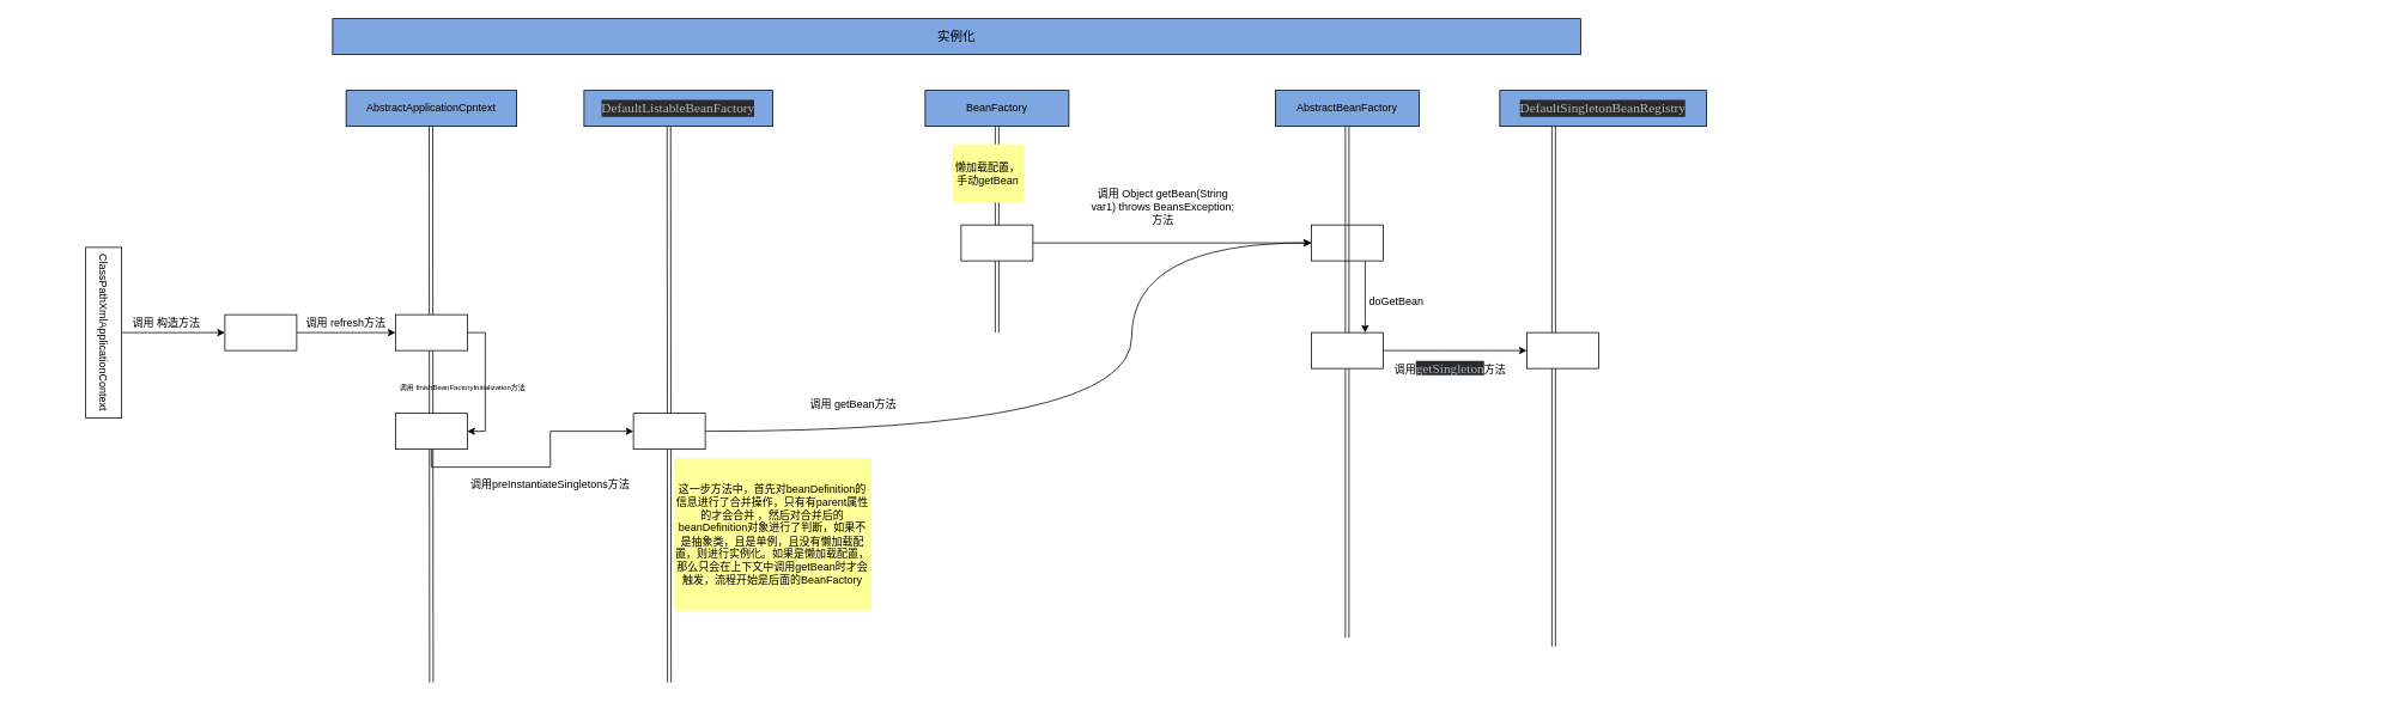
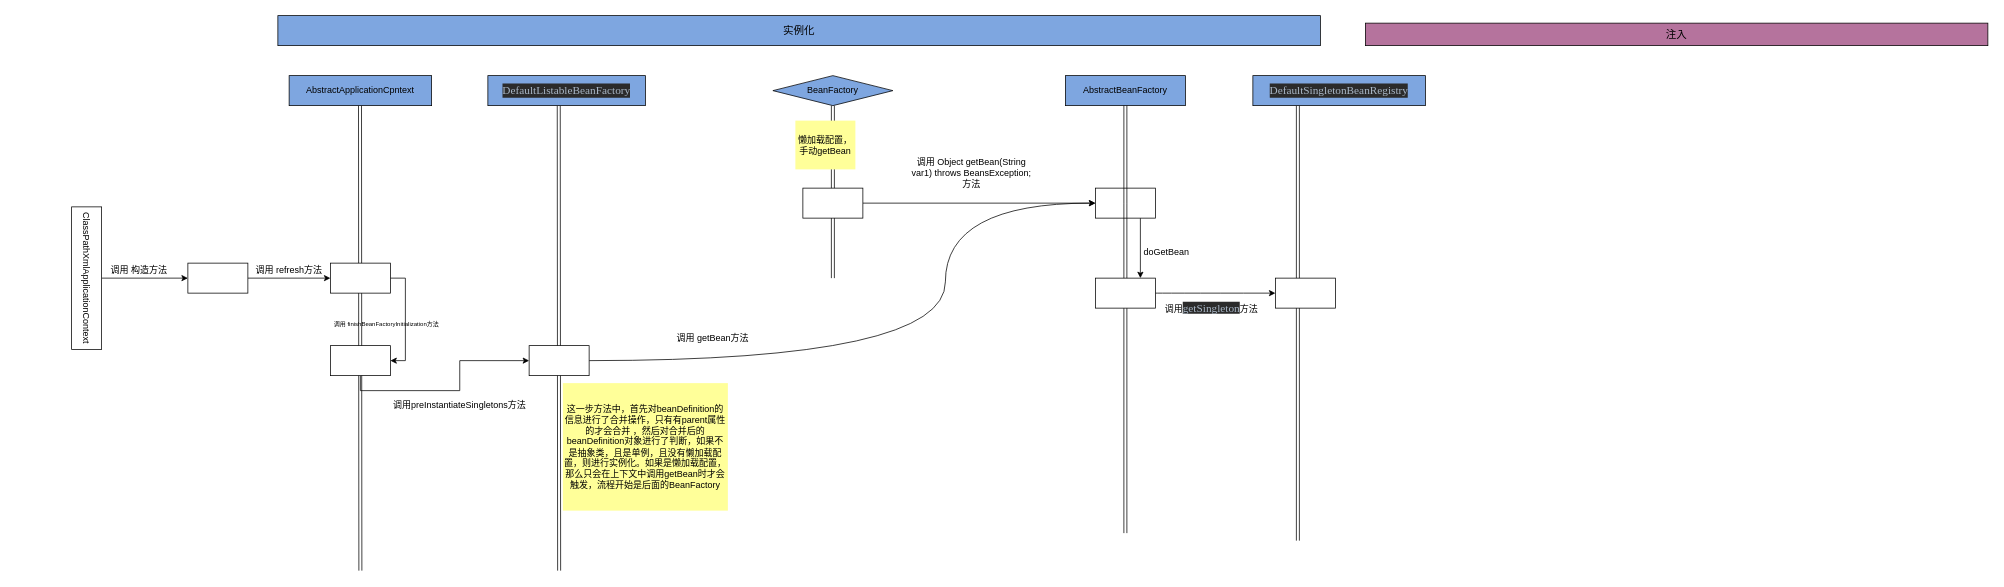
  <mxCell id="0" />
  <mxCell id="1" parent="0" />
  <mxCell id="2" style="rounded=0;orthogonalLoop=1;jettySize=auto;html=1;shape=link;" edge="1" parent="1"><mxGeometry relative="1" as="geometry"><mxPoint x="1730" y="720" as="targetPoint" /><mxPoint x="1730" y="140" as="sourcePoint" /></mxGeometry></mxCell>
  <mxCell id="3" style="rounded=0;orthogonalLoop=1;jettySize=auto;html=1;shape=link;" edge="1" parent="1"><mxGeometry relative="1" as="geometry"><mxPoint x="745" y="760" as="targetPoint" /><mxPoint x="744.5" y="140" as="sourcePoint" /></mxGeometry></mxCell>
  <mxCell id="4" style="rounded=0;orthogonalLoop=1;jettySize=auto;html=1;shape=link;" edge="1" parent="1"><mxGeometry relative="1" as="geometry"><mxPoint x="480" y="760" as="targetPoint" /><mxPoint x="479.5" y="140" as="sourcePoint" /></mxGeometry></mxCell>
  <mxCell id="5" value="&lt;font style=&quot;font-size: 14px&quot;&gt;实例化&lt;/font&gt;" style="rounded=0;whiteSpace=wrap;html=1;fillColor=#7EA6E0;" parent="1" vertex="1"><mxGeometry x="370" y="20" width="1390" height="40" as="geometry" /></mxCell>
+ <mxCell id="6" value="&lt;font style=&quot;font-size: 14px&quot;&gt;注入&lt;/font&gt;" style="rounded=0;whiteSpace=wrap;html=1;fillColor=#B5739D;" parent="1" vertex="1"><mxGeometry x="1820" y="30" width="830" height="30" as="geometry" /></mxCell>
  <mxCell id="7" style="rounded=0;orthogonalLoop=1;jettySize=auto;html=1;shape=link;" parent="1" source="8" edge="1"><mxGeometry relative="1" as="geometry"><mxPoint x="1110" y="370" as="targetPoint" /><Array as="points"><mxPoint x="1110" y="370" /></Array></mxGeometry></mxCell>
- <mxCell id="8" value="BeanFactory" style="rounded=0;whiteSpace=wrap;html=1;fillColor=#7EA6E0;" parent="1" vertex="1"><mxGeometry x="1030" y="100" width="160" height="40" as="geometry" /></mxCell>
+ <mxCell id="8" value="BeanFactory" style="rhombus;whiteSpace=wrap;html=1;fillColor=#7EA6E0;" parent="1" vertex="1"><mxGeometry x="1030" y="100" width="160" height="40" as="geometry" /></mxCell>
  <mxCell id="9" style="edgeStyle=none;rounded=0;orthogonalLoop=1;jettySize=auto;html=1;exitX=1;exitY=0.5;exitDx=0;exitDy=0;entryX=0;entryY=0.5;entryDx=0;entryDy=0;" parent="1" source="10" target="14" edge="1"><mxGeometry relative="1" as="geometry" /></mxCell>
  <mxCell id="10" value="" style="rounded=0;whiteSpace=wrap;html=1;fillColor=#FFFFFF;" parent="1" vertex="1"><mxGeometry x="1070" y="250" width="80" height="40" as="geometry" /></mxCell>
  <mxCell id="11" value="AbstractBeanFactory" style="rounded=0;whiteSpace=wrap;html=1;fillColor=#7EA6E0;" parent="1" vertex="1"><mxGeometry x="1420" y="100" width="160" height="40" as="geometry" /></mxCell>
  <mxCell id="12" value="调用&amp;nbsp;Object getBean(String var1) throws BeansException;方法" style="text;html=1;strokeColor=none;fillColor=none;align=center;verticalAlign=middle;whiteSpace=wrap;rounded=0;" parent="1" vertex="1"><mxGeometry x="1210" y="190" width="170" height="80" as="geometry" /></mxCell>
  <mxCell id="13" style="edgeStyle=none;rounded=0;orthogonalLoop=1;jettySize=auto;html=1;exitX=0.75;exitY=1;exitDx=0;exitDy=0;entryX=0.75;entryY=0;entryDx=0;entryDy=0;" parent="1" source="14" target="17" edge="1"><mxGeometry relative="1" as="geometry" /></mxCell>
  <mxCell id="14" value="" style="rounded=0;whiteSpace=wrap;html=1;fillColor=#FFFFFF;" parent="1" vertex="1"><mxGeometry x="1460" y="250" width="80" height="40" as="geometry" /></mxCell>
  <mxCell id="15" style="rounded=0;orthogonalLoop=1;jettySize=auto;html=1;shape=link;" parent="1" source="17" edge="1"><mxGeometry relative="1" as="geometry"><mxPoint x="1500" y="710" as="targetPoint" /><mxPoint x="1669.5" y="170" as="sourcePoint" /></mxGeometry></mxCell>
  <mxCell id="16" style="edgeStyle=orthogonalEdgeStyle;curved=1;rounded=0;orthogonalLoop=1;jettySize=auto;html=1;exitX=1;exitY=0.5;exitDx=0;exitDy=0;entryX=0;entryY=0.5;entryDx=0;entryDy=0;" edge="1" parent="1" source="17" target="40"><mxGeometry relative="1" as="geometry" /></mxCell>
  <mxCell id="17" value="" style="rounded=0;whiteSpace=wrap;html=1;fillColor=#FFFFFF;" parent="1" vertex="1"><mxGeometry x="1460" y="370" width="80" height="40" as="geometry" /></mxCell>
  <mxCell id="18" style="rounded=0;orthogonalLoop=1;jettySize=auto;html=1;shape=link;exitX=0.5;exitY=1;exitDx=0;exitDy=0;" parent="1" target="17" edge="1" source="11"><mxGeometry relative="1" as="geometry"><mxPoint x="1670" y="710" as="targetPoint" /><mxPoint x="1669.5" y="170" as="sourcePoint" /><Array as="points"><mxPoint x="1500" y="270" /></Array></mxGeometry></mxCell>
  <mxCell id="19" value="doGetBean" style="text;html=1;strokeColor=none;fillColor=none;align=center;verticalAlign=middle;whiteSpace=wrap;rounded=0;" parent="1" vertex="1"><mxGeometry x="1520" y="330" width="70" height="10" as="geometry" /></mxCell>
  <mxCell id="20" style="edgeStyle=orthogonalEdgeStyle;rounded=0;orthogonalLoop=1;jettySize=auto;html=1;entryX=0;entryY=0.5;entryDx=0;entryDy=0;" edge="1" parent="1" source="21" target="23"><mxGeometry relative="1" as="geometry" /></mxCell>
  <mxCell id="21" value="ClassPathXmlApplicationContext" style="rounded=0;whiteSpace=wrap;html=1;fillColor=#FFFFFF;rotation=90;" vertex="1" parent="1"><mxGeometry x="20" y="350" width="190" height="40" as="geometry" /></mxCell>
  <mxCell id="22" style="edgeStyle=orthogonalEdgeStyle;rounded=0;orthogonalLoop=1;jettySize=auto;html=1;exitX=1;exitY=0.5;exitDx=0;exitDy=0;entryX=0;entryY=0.5;entryDx=0;entryDy=0;" edge="1" parent="1" source="23" target="27"><mxGeometry relative="1" as="geometry" /></mxCell>
  <mxCell id="23" value="" style="rounded=0;whiteSpace=wrap;html=1;fillColor=#FFFFFF;" vertex="1" parent="1"><mxGeometry x="250" y="350" width="80" height="40" as="geometry" /></mxCell>
  <mxCell id="24" value="调用&amp;nbsp;构造方法" style="text;html=1;strokeColor=none;fillColor=none;align=center;verticalAlign=middle;whiteSpace=wrap;rounded=0;" vertex="1" parent="1"><mxGeometry x="100" y="320" width="170" height="80" as="geometry" /></mxCell>
  <mxCell id="25" value="AbstractApplicationCpntext" style="rounded=0;whiteSpace=wrap;html=1;fillColor=#7EA6E0;rotation=0;" vertex="1" parent="1"><mxGeometry x="385" y="100" width="190" height="40" as="geometry" /></mxCell>
  <mxCell id="26" style="edgeStyle=orthogonalEdgeStyle;rounded=0;orthogonalLoop=1;jettySize=auto;html=1;exitX=1;exitY=0.5;exitDx=0;exitDy=0;entryX=1;entryY=0.5;entryDx=0;entryDy=0;" edge="1" parent="1" source="27" target="30"><mxGeometry relative="1" as="geometry" /></mxCell>
  <mxCell id="27" value="" style="rounded=0;whiteSpace=wrap;html=1;fillColor=#FFFFFF;" vertex="1" parent="1"><mxGeometry x="440" y="350" width="80" height="40" as="geometry" /></mxCell>
  <mxCell id="28" value="调用 refresh方法" style="text;html=1;strokeColor=none;fillColor=none;align=center;verticalAlign=middle;whiteSpace=wrap;rounded=0;" vertex="1" parent="1"><mxGeometry x="300" y="320" width="170" height="80" as="geometry" /></mxCell>
  <mxCell id="29" style="edgeStyle=orthogonalEdgeStyle;rounded=0;orthogonalLoop=1;jettySize=auto;html=1;exitX=0.5;exitY=1;exitDx=0;exitDy=0;" edge="1" parent="1" source="30" target="34"><mxGeometry relative="1" as="geometry" /></mxCell>
  <mxCell id="30" value="" style="rounded=0;whiteSpace=wrap;html=1;fillColor=#FFFFFF;" vertex="1" parent="1"><mxGeometry x="440" y="460" width="80" height="40" as="geometry" /></mxCell>
  <mxCell id="31" value="&lt;font style=&quot;font-size: 8px&quot;&gt;调用&amp;nbsp;finishBeanFactoryInitialization方法&lt;/font&gt;" style="text;html=1;strokeColor=none;fillColor=none;align=center;verticalAlign=middle;whiteSpace=wrap;rounded=0;" vertex="1" parent="1"><mxGeometry x="430" y="380" width="170" height="100" as="geometry" /></mxCell>
  <mxCell id="32" value="&lt;pre style=&quot;background-color: #2b2b2b ; color: #a9b7c6 ; font-family: &amp;#34;jetbrains mono&amp;#34; ; font-size: 11.3pt&quot;&gt;DefaultListableBeanFactory&lt;/pre&gt;" style="rounded=0;whiteSpace=wrap;html=1;fillColor=#7EA6E0;rotation=0;" vertex="1" parent="1"><mxGeometry x="650" y="100" width="210" height="40" as="geometry" /></mxCell>
  <mxCell id="33" style="edgeStyle=orthogonalEdgeStyle;rounded=0;orthogonalLoop=1;jettySize=auto;html=1;exitX=1;exitY=0.5;exitDx=0;exitDy=0;entryX=0;entryY=0.5;entryDx=0;entryDy=0;curved=1;" edge="1" parent="1" source="34" target="14"><mxGeometry relative="1" as="geometry"><Array as="points"><mxPoint x="1260" y="480" /><mxPoint x="1260" y="270" /></Array></mxGeometry></mxCell>
  <mxCell id="34" value="" style="rounded=0;whiteSpace=wrap;html=1;fillColor=#FFFFFF;" vertex="1" parent="1"><mxGeometry x="705" y="460" width="80" height="40" as="geometry" /></mxCell>
  <mxCell id="35" value="调用preInstantiateSingletons方法" style="text;html=1;strokeColor=none;fillColor=none;align=center;verticalAlign=middle;whiteSpace=wrap;rounded=0;" vertex="1" parent="1"><mxGeometry x="520" y="520" width="185" height="40" as="geometry" /></mxCell>
  <mxCell id="36" value="调用 getBean方法" style="text;html=1;strokeColor=none;fillColor=none;align=center;verticalAlign=middle;whiteSpace=wrap;rounded=0;" vertex="1" parent="1"><mxGeometry x="865" y="410" width="170" height="80" as="geometry" /></mxCell>
  <mxCell id="37" value="这一步方法中，首先对beanDefinition的信息进行了合并操作，只有有parent属性的才会合并 ，然后对合并后的beanDefinition对象进行了判断，如果不是抽象类，且是单例，且没有懒加载配置，则进行实例化。如果是懒加载配置，那么只会在上下文中调用getBean时才会触发，流程开始是后面的BeanFactory" style="text;html=1;strokeColor=none;fillColor=#FFFF99;align=center;verticalAlign=middle;whiteSpace=wrap;rounded=0;" vertex="1" parent="1"><mxGeometry x="750" y="510" width="220" height="170" as="geometry" /></mxCell>
  <mxCell id="38" value="懒加载配置，手动getBean" style="text;html=1;strokeColor=none;fillColor=#FFFF99;align=center;verticalAlign=middle;whiteSpace=wrap;rounded=0;" vertex="1" parent="1"><mxGeometry x="1060" y="160" width="80" height="65" as="geometry" /></mxCell>
  <mxCell id="39" value="&lt;pre style=&quot;background-color: #2b2b2b ; color: #a9b7c6 ; font-family: &amp;quot;jetbrains mono&amp;quot; ; font-size: 11.3pt&quot;&gt;DefaultSingletonBeanRegistry&lt;/pre&gt;" style="rounded=0;whiteSpace=wrap;html=1;fillColor=#7EA6E0;" vertex="1" parent="1"><mxGeometry x="1670" y="100" width="230" height="40" as="geometry" /></mxCell>
  <mxCell id="40" value="" style="rounded=0;whiteSpace=wrap;html=1;fillColor=#FFFFFF;" vertex="1" parent="1"><mxGeometry x="1700" y="370" width="80" height="40" as="geometry" /></mxCell>
  <mxCell id="41" value="调用&lt;span style=&quot;background-color: rgb(43 , 43 , 43) ; color: rgb(169 , 183 , 198) ; font-family: &amp;#34;jetbrains mono&amp;#34; ; font-size: 11.3pt&quot;&gt;getSingleton&lt;/span&gt;&lt;span&gt;方法&lt;/span&gt;" style="text;html=1;strokeColor=none;fillColor=none;align=center;verticalAlign=middle;whiteSpace=wrap;rounded=0;" vertex="1" parent="1"><mxGeometry x="1530" y="370" width="170" height="80" as="geometry" /></mxCell>
